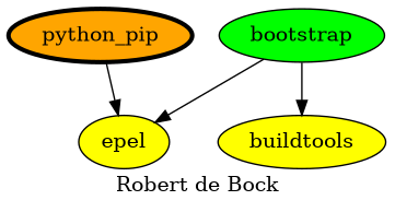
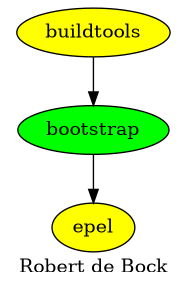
  digraph {
    label="Robert de Bock"
    node [fillcolor=yellow style=filled]
    bootstrap [fillcolor=green]
    epel
    buildtools
-   python_pip [fillcolor=orange penwidth=3]
    bootstrap -> epel
-   bootstrap -> buildtools
-   python_pip -> epel
+   buildtools -> bootstrap
  }
